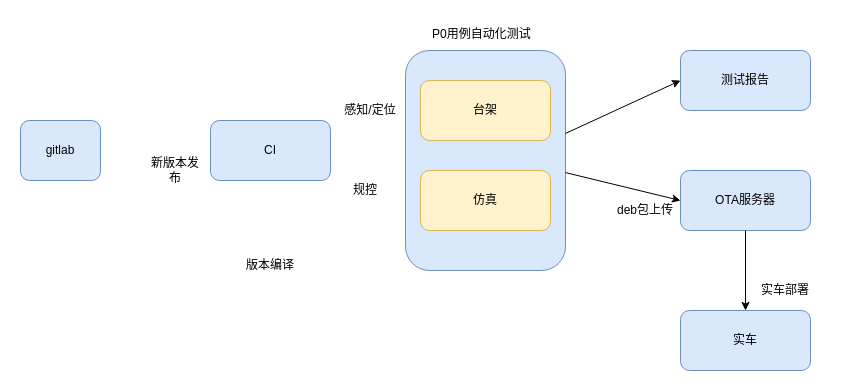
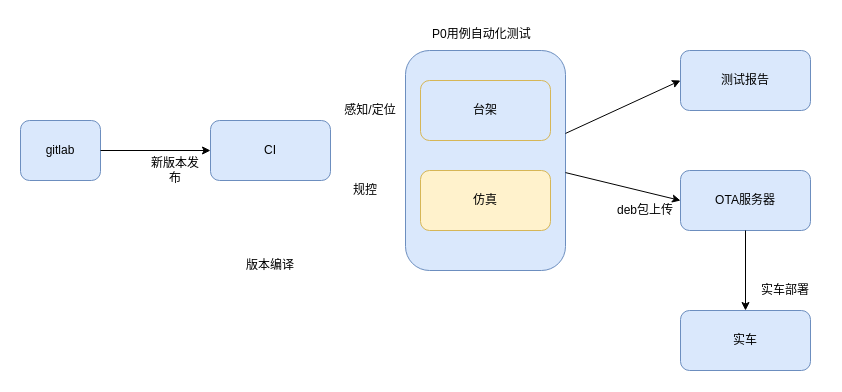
  <mxCell id="0" />
  <mxCell id="1" parent="0" />
  <mxCell id="2" value="" style="rounded=1;whiteSpace=wrap;html=1;fillColor=#dae8fc;strokeColor=#6c8ebf;" vertex="1" parent="1"><mxGeometry x="405" y="50" width="160" height="220" as="geometry" /></mxCell>
  <mxCell id="3" value="gitlab" style="rounded=1;whiteSpace=wrap;html=1;fillColor=#dae8fc;strokeColor=#6c8ebf;" vertex="1" parent="1"><mxGeometry x="20" y="120" width="80" height="60" as="geometry" /></mxCell>
  <mxCell id="4" value="CI" style="rounded=1;whiteSpace=wrap;html=1;fillColor=#dae8fc;strokeColor=#6c8ebf;" vertex="1" parent="1"><mxGeometry x="210" y="120" width="120" height="60" as="geometry" /></mxCell>
+ <mxCell id="5" value="" style="endArrow=classic;html=1;exitX=1;exitY=0.5;exitDx=0;exitDy=0;entryX=0;entryY=0.5;entryDx=0;entryDy=0;" edge="1" parent="1" source="3" target="4"><mxGeometry width="50" height="50" relative="1" as="geometry"><mxPoint x="170" y="190" as="sourcePoint" /><mxPoint x="220" y="140" as="targetPoint" /></mxGeometry></mxCell>
  <mxCell id="6" value="新版本发布" style="text;html=1;strokeColor=none;fillColor=none;align=center;verticalAlign=middle;whiteSpace=wrap;rounded=0;" vertex="1" parent="1"><mxGeometry x="150" y="160" width="50" height="20" as="geometry" /></mxCell>
  <mxCell id="7" value="版本编译" style="text;html=1;strokeColor=none;fillColor=none;align=center;verticalAlign=middle;whiteSpace=wrap;rounded=0;" vertex="1" parent="1"><mxGeometry x="235" y="255" width="70" height="20" as="geometry" /></mxCell>
- <mxCell id="8" value="台架" style="rounded=1;whiteSpace=wrap;html=1;fillColor=#fff2cc;strokeColor=#d6b656;" vertex="1" parent="1"><mxGeometry x="420" y="80" width="130" height="60" as="geometry" /></mxCell>
+ <mxCell id="8" value="台架" style="rounded=1;whiteSpace=wrap;html=1;fillColor=#dae8fc;strokeColor=#d6b656;" vertex="1" parent="1"><mxGeometry x="420" y="80" width="130" height="60" as="geometry" /></mxCell>
  <mxCell id="9" value="仿真" style="rounded=1;whiteSpace=wrap;html=1;fillColor=#fff2cc;strokeColor=#d6b656;" vertex="1" parent="1"><mxGeometry x="420" y="170" width="130" height="60" as="geometry" /></mxCell>
  <mxCell id="10" value="感知/定位" style="text;html=1;strokeColor=none;fillColor=none;align=center;verticalAlign=middle;whiteSpace=wrap;rounded=0;" vertex="1" parent="1"><mxGeometry x="335" y="100" width="70" height="20" as="geometry" /></mxCell>
  <mxCell id="11" value="规控" style="text;html=1;strokeColor=none;fillColor=none;align=center;verticalAlign=middle;whiteSpace=wrap;rounded=0;" vertex="1" parent="1"><mxGeometry x="330" y="180" width="70" height="20" as="geometry" /></mxCell>
  <mxCell id="12" value="P0用例自动化测试" style="text;html=1;" vertex="1" parent="1"><mxGeometry x="430" y="20" width="120" height="30" as="geometry" /></mxCell>
  <mxCell id="13" value="测试报告" style="rounded=1;whiteSpace=wrap;html=1;fillColor=#dae8fc;strokeColor=#6c8ebf;" vertex="1" parent="1"><mxGeometry x="680" y="50" width="130" height="60" as="geometry" /></mxCell>
  <mxCell id="14" value="OTA服务器" style="rounded=1;whiteSpace=wrap;html=1;fillColor=#dae8fc;strokeColor=#6c8ebf;" vertex="1" parent="1"><mxGeometry x="680" y="170" width="130" height="60" as="geometry" /></mxCell>
  <mxCell id="15" value="实车" style="rounded=1;whiteSpace=wrap;html=1;fillColor=#dae8fc;strokeColor=#6c8ebf;" vertex="1" parent="1"><mxGeometry x="680" y="310" width="130" height="60" as="geometry" /></mxCell>
  <mxCell id="16" value="" style="endArrow=classic;html=1;entryX=0;entryY=0.5;entryDx=0;entryDy=0;exitX=1;exitY=0.377;exitDx=0;exitDy=0;exitPerimeter=0;" edge="1" parent="1" source="2" target="13"><mxGeometry width="50" height="50" relative="1" as="geometry"><mxPoint x="565" y="160" as="sourcePoint" /><mxPoint x="635" y="100" as="targetPoint" /></mxGeometry></mxCell>
  <mxCell id="17" value="" style="endArrow=classic;html=1;entryX=0;entryY=0.5;entryDx=0;entryDy=0;exitX=1;exitY=0.555;exitDx=0;exitDy=0;exitPerimeter=0;" edge="1" parent="1" source="2" target="14"><mxGeometry width="50" height="50" relative="1" as="geometry"><mxPoint x="570" y="160" as="sourcePoint" /><mxPoint x="630" y="100" as="targetPoint" /></mxGeometry></mxCell>
  <mxCell id="18" value="" style="endArrow=classic;html=1;exitX=0.5;exitY=1;exitDx=0;exitDy=0;entryX=0.5;entryY=0;entryDx=0;entryDy=0;" edge="1" parent="1" source="14" target="15"><mxGeometry width="50" height="50" relative="1" as="geometry"><mxPoint x="510" y="160" as="sourcePoint" /><mxPoint x="560" y="110" as="targetPoint" /></mxGeometry></mxCell>
  <mxCell id="19" value="deb包上传" style="text;html=1;strokeColor=none;fillColor=none;align=center;verticalAlign=middle;whiteSpace=wrap;rounded=0;" vertex="1" parent="1"><mxGeometry x="610" y="200" width="70" height="20" as="geometry" /></mxCell>
  <mxCell id="20" value="实车部署" style="text;html=1;strokeColor=none;fillColor=none;align=center;verticalAlign=middle;whiteSpace=wrap;rounded=0;" vertex="1" parent="1"><mxGeometry x="750" y="280" width="70" height="20" as="geometry" /></mxCell>
